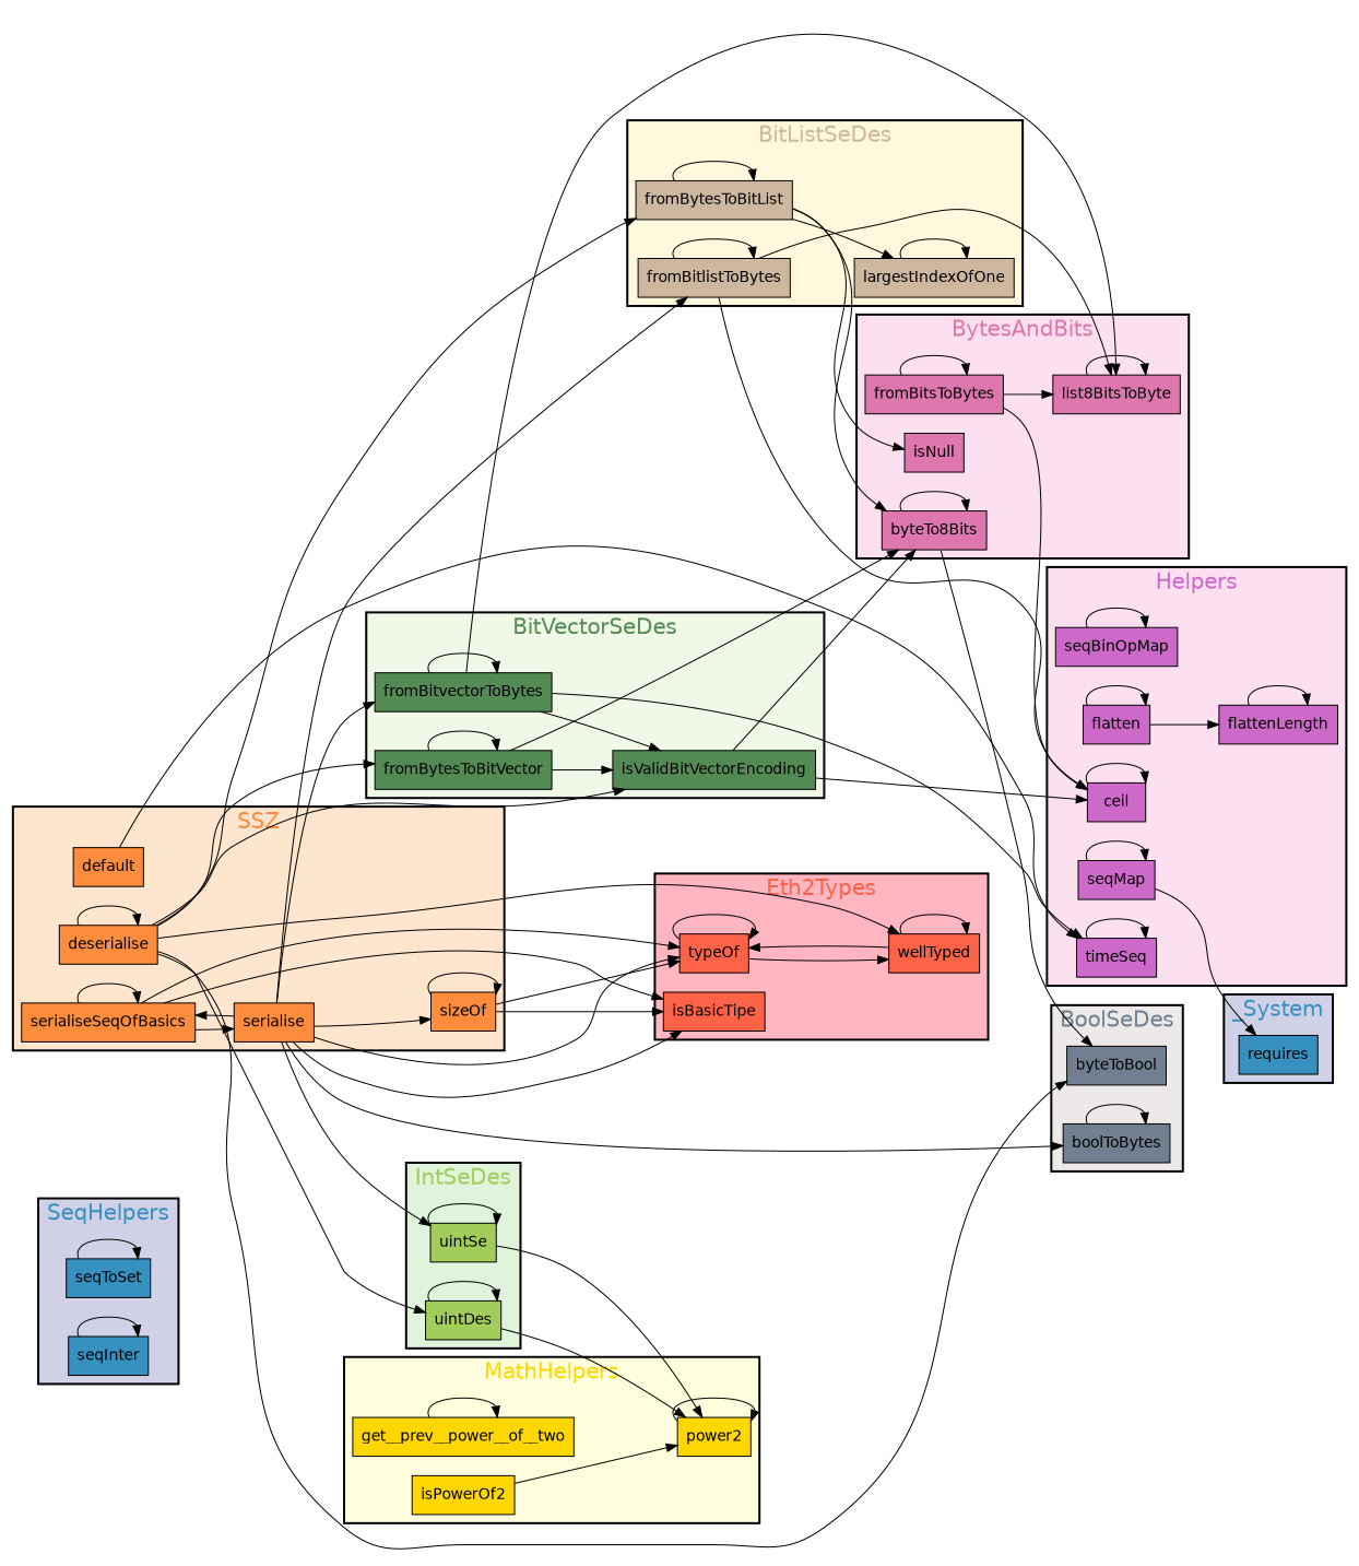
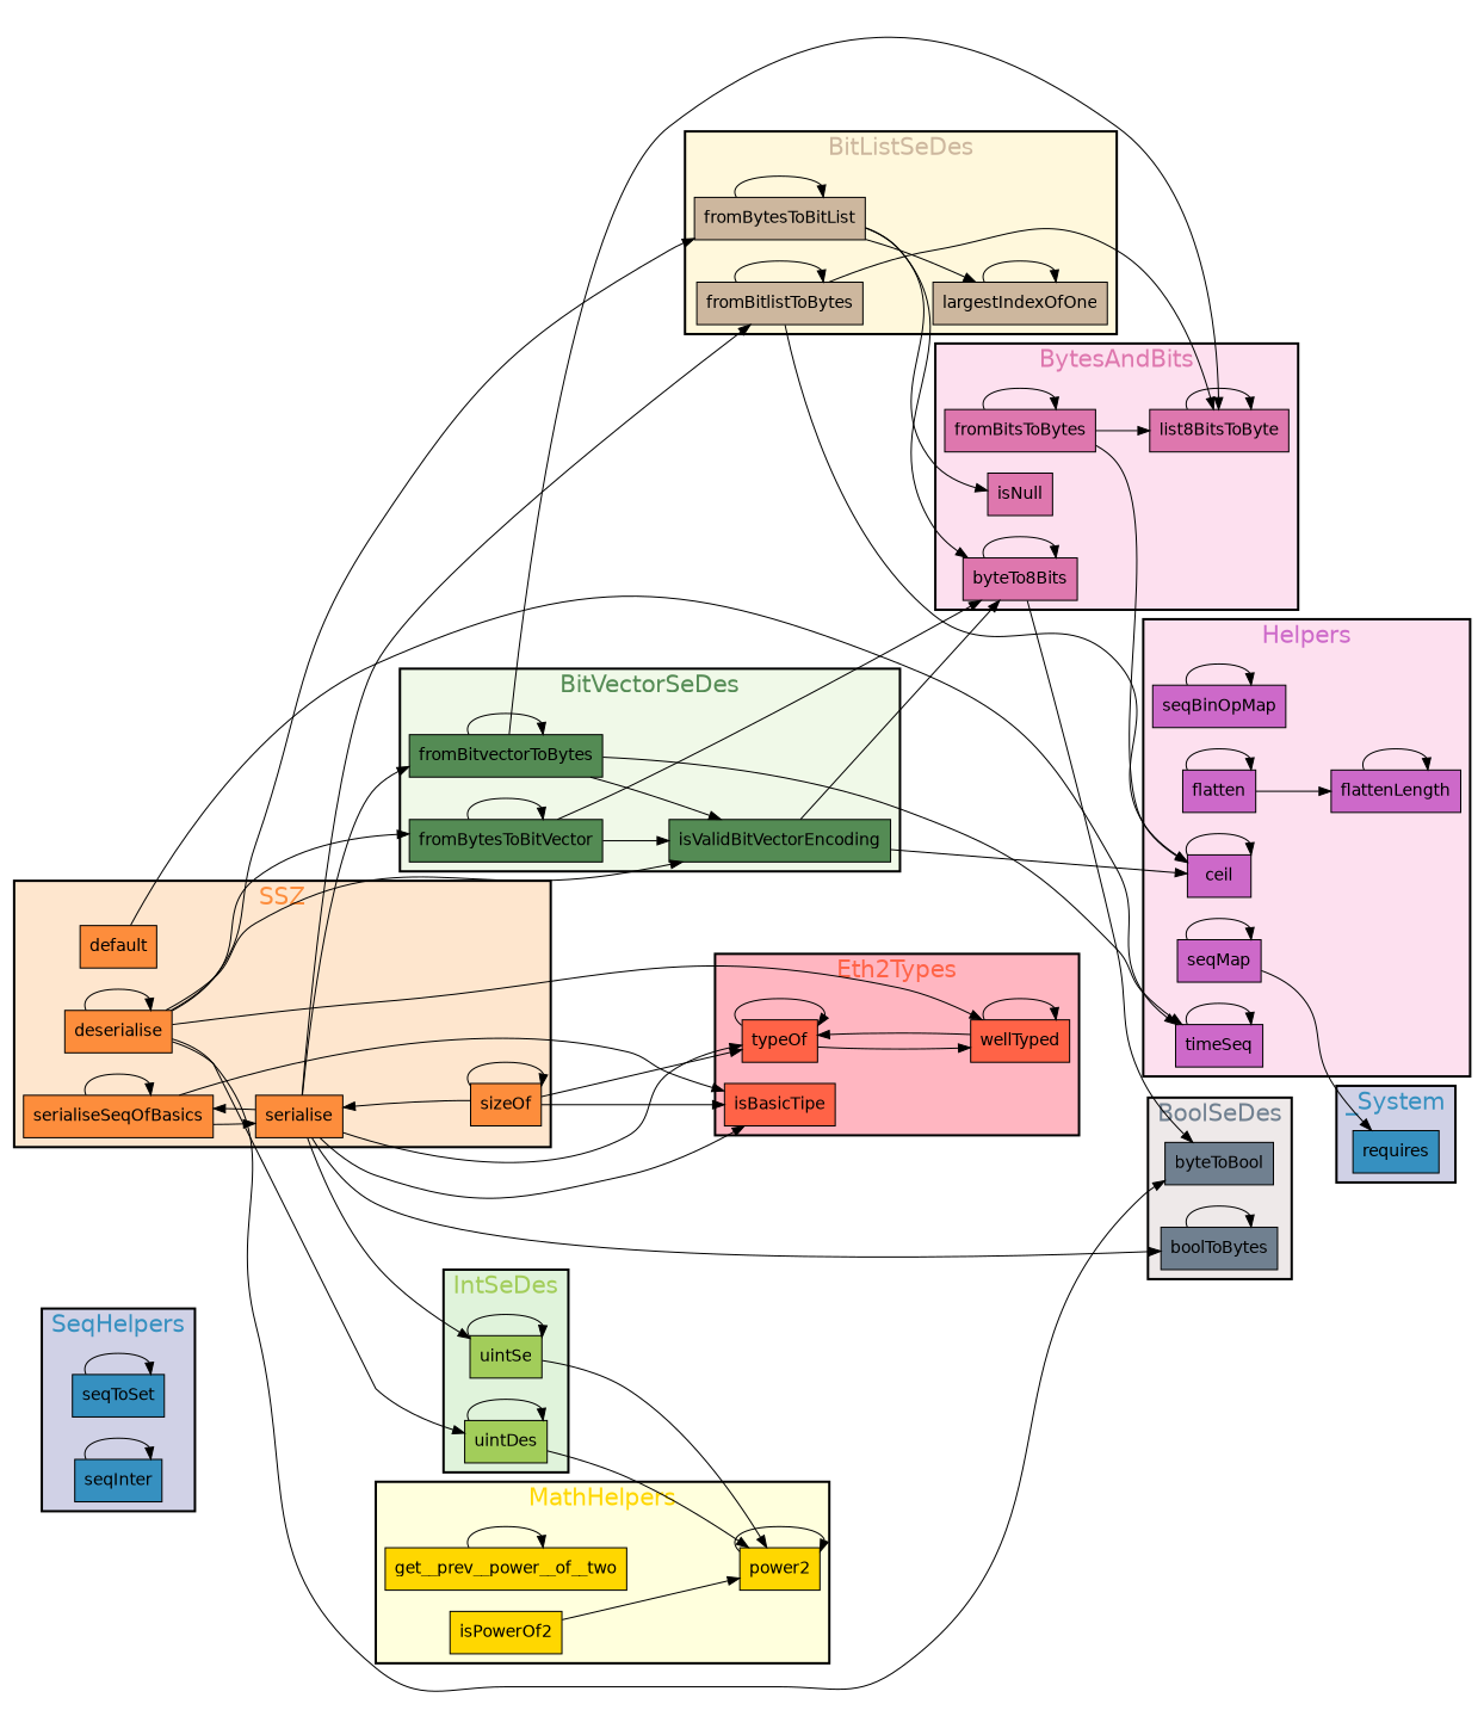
  digraph {
    fontname=helvetica
    rankdir=LR
    node [fillcolor=orchid3 fontname=helvetica shape=rectangle style=filled]
    seqToSet [fillcolor="#3690c0"]
    seqInter [fillcolor="#3690c0"]
    fromBytesToBitList [fillcolor=bisque3]
    largestIndexOfOne [fillcolor=bisque3]
    fromBitlistToBytes [fillcolor=bisque3]
    serialiseSeqOfBasics [fillcolor="#fd8d3c"]
    deserialise [fillcolor="#fd8d3c"]
    serialise [fillcolor="#fd8d3c"]
    default [fillcolor="#fd8d3c"]
    sizeOf [fillcolor="#fd8d3c"]
    fromBitsToBytes [fillcolor="#de77ae"]
    byteTo8Bits [fillcolor="#de77ae"]
    list8BitsToByte [fillcolor="#de77ae"]
    isNull [fillcolor="#de77ae"]
    typeOf [fillcolor=tomato]
    isBasicTipe [fillcolor=tomato]
    wellTyped [fillcolor=tomato]
    get__prev__power__of__two [fillcolor=gold]
    isPowerOf2 [fillcolor=gold]
    power2 [fillcolor=gold]
    uintSe [fillcolor=darkolivegreen3]
    uintDes [fillcolor=darkolivegreen3]
    seqBinOpMap
    seqMap
    timeSeq
    flatten
    ceil
    flattenLength
    boolToBytes [fillcolor=slategrey]
    byteToBool [fillcolor=slategrey]
    isValidBitVectorEncoding [fillcolor=palegreen4]
    fromBytesToBitVector [fillcolor=palegreen4]
    fromBitvectorToBytes [fillcolor=palegreen4]
    requires [fillcolor="#3690c0"]
    subgraph cluster_1 {
      fillcolor="#d0d1e6"
      fontcolor="#3690c0"
      fontsize=20.0
      label=SeqHelpers
      penwidth=2
      style=filled
      seqToSet
      seqInter
    }
    subgraph cluster_2 {
      fillcolor=cornsilk
      fontcolor=bisque3
      fontsize=20.0
      label=BitListSeDes
      penwidth=2
      style=filled
      fromBytesToBitList
      largestIndexOfOne
      fromBitlistToBytes
    }
    subgraph cluster_3 {
      fillcolor="#fee6ce"
      fontcolor="#fd8d3c"
      fontsize=20.0
      label=SSZ
      penwidth=2
      style=filled
      serialiseSeqOfBasics
      deserialise
      serialise
      default
      sizeOf
    }
    subgraph cluster_4 {
      fillcolor="#fde0ef"
      fontcolor="#de77ae"
      fontsize=20.0
      label=BytesAndBits
      penwidth=2
      style=filled
      fromBitsToBytes
      byteTo8Bits
      list8BitsToByte
      isNull
    }
    subgraph cluster_5 {
      fillcolor=lightpink
      fontcolor=tomato
      fontsize=20.0
      label=Eth2Types
      penwidth=2
      style=filled
      typeOf
      isBasicTipe
      wellTyped
    }
    subgraph cluster_6 {
      fillcolor="#ffffdd"
      fontcolor=gold
      fontsize=20.0
      label=MathHelpers
      penwidth=2
      style=filled
      get__prev__power__of__two
      isPowerOf2
      power2
    }
    subgraph cluster_7 {
      fillcolor="#e0f3db"
      fontcolor=darkolivegreen3
      fontsize=20.0
      label=IntSeDes
      penwidth=2
      style=filled
      uintSe
      uintDes
    }
    subgraph cluster_8 {
      fillcolor="#fde0ef"
      fontcolor=orchid3
      fontsize=20.0
      label=Helpers
      penwidth=2
      style=filled
      seqBinOpMap
      seqMap
      timeSeq
      flatten
      ceil
      flattenLength
    }
    subgraph cluster_9 {
      fillcolor=snow2
      fontcolor=slategrey
      fontsize=20.0
      label=BoolSeDes
      penwidth=2
      style=filled
      boolToBytes
      byteToBool
    }
    subgraph cluster_10 {
      fillcolor="#f0f9e8"
      fontcolor=palegreen4
      fontsize=20.0
      label=BitVectorSeDes
      penwidth=2
      style=filled
      isValidBitVectorEncoding
      fromBytesToBitVector
      fromBitvectorToBytes
    }
    subgraph cluster_11 {
      fillcolor="#d0d1e6"
      fontcolor="#3690c0"
      fontsize=20.0
      label=_System
      penwidth=2
      style=filled
      requires
    }
    seqToSet -> seqToSet
    seqInter -> seqInter
    fromBytesToBitList -> fromBytesToBitList
    fromBytesToBitList -> largestIndexOfOne
    fromBytesToBitList -> byteTo8Bits
    fromBytesToBitList -> isNull
    largestIndexOfOne -> largestIndexOfOne
    fromBitlistToBytes -> fromBitlistToBytes
    fromBitlistToBytes -> list8BitsToByte
    fromBitlistToBytes -> ceil
    serialiseSeqOfBasics -> serialiseSeqOfBasics
    serialiseSeqOfBasics -> serialise
-   serialiseSeqOfBasics -> typeOf
    serialiseSeqOfBasics -> isBasicTipe
    deserialise -> fromBytesToBitList
    deserialise -> deserialise
    deserialise -> wellTyped
    deserialise -> uintDes
    deserialise -> byteToBool
    deserialise -> isValidBitVectorEncoding
    deserialise -> fromBytesToBitVector
    serialise -> fromBitlistToBytes
    serialise -> serialiseSeqOfBasics
    serialise -> typeOf
    serialise -> isBasicTipe
    serialise -> uintSe
    serialise -> boolToBytes
    serialise -> fromBitvectorToBytes
    default -> timeSeq
-   serialise -> sizeOf
+   sizeOf -> serialise
    sizeOf -> sizeOf
    sizeOf -> typeOf
    sizeOf -> isBasicTipe
    fromBitsToBytes -> fromBitsToBytes
    fromBitsToBytes -> list8BitsToByte
    fromBitsToBytes -> ceil
    byteTo8Bits -> byteTo8Bits
    byteTo8Bits -> byteToBool
    list8BitsToByte -> list8BitsToByte
    typeOf -> typeOf
    typeOf -> wellTyped
    wellTyped -> typeOf
    wellTyped -> wellTyped
    get__prev__power__of__two -> get__prev__power__of__two
    isPowerOf2 -> power2
    power2 -> power2
    uintSe -> power2
    uintSe -> uintSe
    uintDes -> power2
    uintDes -> uintDes
    seqBinOpMap -> seqBinOpMap
    seqMap -> seqMap
    seqMap -> requires
    timeSeq -> timeSeq
    flatten -> flatten
    flatten -> flattenLength
    ceil -> ceil
    flattenLength -> flattenLength
    boolToBytes -> boolToBytes
    isValidBitVectorEncoding -> byteTo8Bits
    isValidBitVectorEncoding -> ceil
    fromBytesToBitVector -> byteTo8Bits
    fromBytesToBitVector -> isValidBitVectorEncoding
    fromBytesToBitVector -> fromBytesToBitVector
    fromBitvectorToBytes -> list8BitsToByte
    fromBitvectorToBytes -> timeSeq
    fromBitvectorToBytes -> isValidBitVectorEncoding
    fromBitvectorToBytes -> fromBitvectorToBytes
  }
